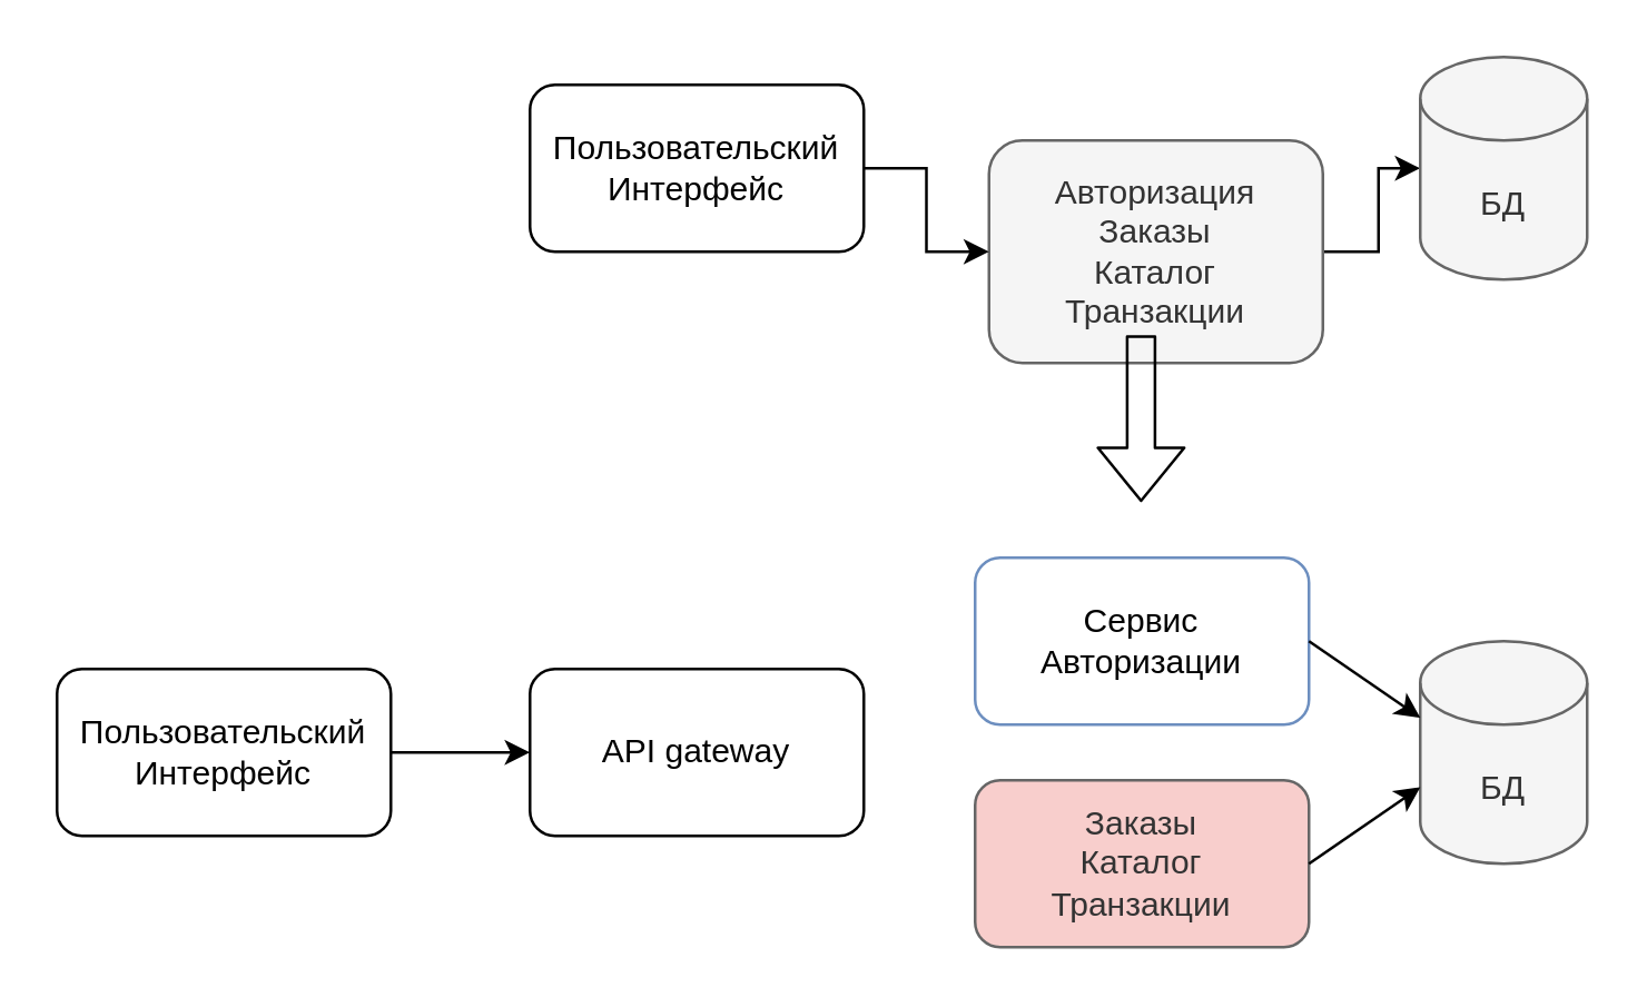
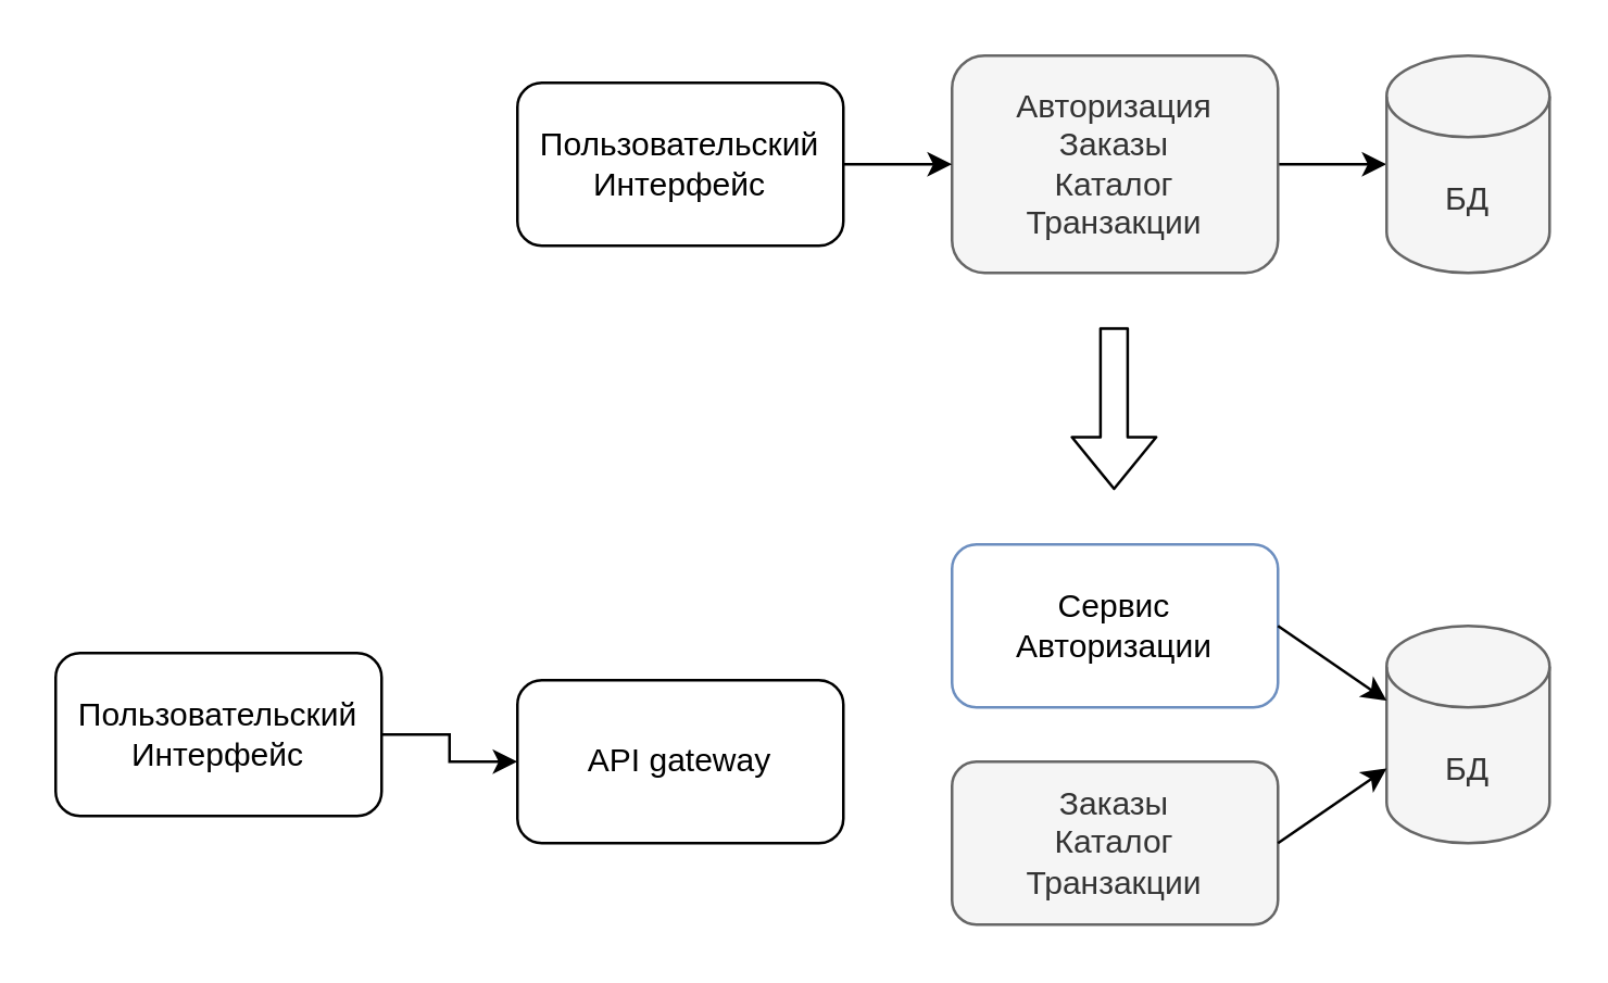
  <mxCell id="0" />
  <mxCell id="1" parent="0" />
  <mxCell id="2" style="edgeStyle=orthogonalEdgeStyle;rounded=0;orthogonalLoop=1;jettySize=auto;html=1;entryX=0;entryY=0.5;entryDx=0;entryDy=0;entryPerimeter=0;" parent="1" source="3" target="4" edge="1"><mxGeometry relative="1" as="geometry" /></mxCell>
- <mxCell id="3" value="Авторизация&lt;br&gt;Заказы&lt;br&gt;Каталог&lt;br&gt;Транзакции" style="rounded=1;whiteSpace=wrap;html=1;fillColor=#f5f5f5;strokeColor=#666666;fontColor=#333333;" parent="1" vertex="1"><mxGeometry x="355" y="50" width="120" height="80" as="geometry" /></mxCell>
+ <mxCell id="3" value="Авторизация&lt;br&gt;Заказы&lt;br&gt;Каталог&lt;br&gt;Транзакции" style="rounded=1;whiteSpace=wrap;html=1;fillColor=#f5f5f5;strokeColor=#666666;fontColor=#333333;" parent="1" vertex="1"><mxGeometry x="350" y="20" width="120" height="80" as="geometry" /></mxCell>
  <mxCell id="4" value="&lt;span&gt;БД&lt;/span&gt;" style="shape=cylinder3;whiteSpace=wrap;html=1;boundedLbl=1;backgroundOutline=1;size=15;fillColor=#f5f5f5;strokeColor=#666666;fontColor=#333333;" parent="1" vertex="1"><mxGeometry x="510" y="20" width="60" height="80" as="geometry" /></mxCell>
  <mxCell id="5" value="" style="edgeStyle=orthogonalEdgeStyle;rounded=0;orthogonalLoop=1;jettySize=auto;html=1;entryX=0;entryY=0.5;entryDx=0;entryDy=0;" parent="1" source="6" target="3" edge="1"><mxGeometry relative="1" as="geometry"><mxPoint x="340" y="60" as="targetPoint" /></mxGeometry></mxCell>
  <mxCell id="6" value="Пользовательский Интерфейс" style="rounded=1;whiteSpace=wrap;html=1;fillColor=#FFFFFF;" parent="1" vertex="1"><mxGeometry x="190" y="30" width="120" height="60" as="geometry" /></mxCell>
  <mxCell id="7" value="" style="shape=flexArrow;endArrow=classic;html=1;" parent="1" edge="1"><mxGeometry width="50" height="50" relative="1" as="geometry"><mxPoint x="409.66" y="120" as="sourcePoint" /><mxPoint x="409.66" y="180" as="targetPoint" /></mxGeometry></mxCell>
  <mxCell id="8" value="Сервис&lt;br&gt;Авторизации" style="rounded=1;whiteSpace=wrap;html=1;fillColor=#ffffff;strokeColor=#6c8ebf;" parent="1" vertex="1"><mxGeometry x="350" y="200" width="120" height="60" as="geometry" /></mxCell>
- <mxCell id="9" value="Заказы&lt;br&gt;Каталог&lt;br&gt;Транзакции" style="rounded=1;whiteSpace=wrap;html=1;fillColor=#f8cecc;strokeColor=#666666;fontColor=#333333;" parent="1" vertex="1"><mxGeometry x="350" y="280" width="120" height="60" as="geometry" /></mxCell>
+ <mxCell id="9" value="Заказы&lt;br&gt;Каталог&lt;br&gt;Транзакции" style="rounded=1;whiteSpace=wrap;html=1;fillColor=#f5f5f5;strokeColor=#666666;fontColor=#333333;" parent="1" vertex="1"><mxGeometry x="350" y="280" width="120" height="60" as="geometry" /></mxCell>
  <mxCell id="10" value="&lt;span&gt;БД&lt;/span&gt;" style="shape=cylinder3;whiteSpace=wrap;html=1;boundedLbl=1;backgroundOutline=1;size=15;fillColor=#f5f5f5;strokeColor=#666666;fontColor=#333333;" parent="1" vertex="1"><mxGeometry x="510" y="230" width="60" height="80" as="geometry" /></mxCell>
- <mxCell id="11" value="API gateway" style="rounded=1;whiteSpace=wrap;html=1;fillColor=#FFFFFF;" parent="1" vertex="1"><mxGeometry x="190" y="240" width="120" height="60" as="geometry" /></mxCell>
+ <mxCell id="11" value="API gateway" style="rounded=1;whiteSpace=wrap;html=1;fillColor=#FFFFFF;" parent="1" vertex="1"><mxGeometry x="190" y="250" width="120" height="60" as="geometry" /></mxCell>
  <mxCell id="12" value="" style="endArrow=classic;html=1;exitX=1;exitY=0.5;exitDx=0;exitDy=0;entryX=0;entryY=0;entryDx=0;entryDy=52.5;entryPerimeter=0;" parent="1" source="9" target="10" edge="1"><mxGeometry width="50" height="50" relative="1" as="geometry"><mxPoint x="290" y="300" as="sourcePoint" /><mxPoint x="360" y="240" as="targetPoint" /></mxGeometry></mxCell>
  <mxCell id="13" value="" style="endArrow=classic;html=1;exitX=1;exitY=0.5;exitDx=0;exitDy=0;entryX=0;entryY=0;entryDx=0;entryDy=27.5;entryPerimeter=0;" parent="1" source="8" target="10" edge="1"><mxGeometry width="50" height="50" relative="1" as="geometry"><mxPoint x="480" y="330" as="sourcePoint" /><mxPoint x="540" y="292.5" as="targetPoint" /></mxGeometry></mxCell>
  <mxCell id="14" value="" style="edgeStyle=orthogonalEdgeStyle;rounded=0;orthogonalLoop=1;jettySize=auto;html=1;" edge="1" parent="1" source="15" target="11"><mxGeometry relative="1" as="geometry" /></mxCell>
  <mxCell id="15" value="Пользовательский&lt;br&gt;Интерфейс" style="rounded=1;whiteSpace=wrap;html=1;fillColor=#FFFFFF;" vertex="1" parent="1"><mxGeometry x="20" y="240" width="120" height="60" as="geometry" /></mxCell>
